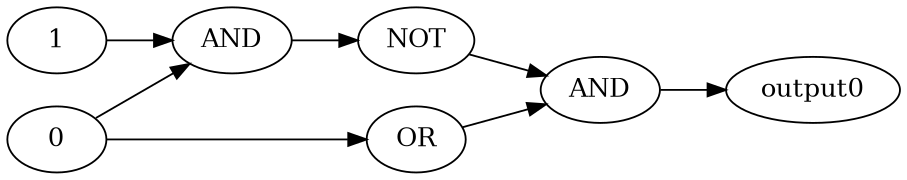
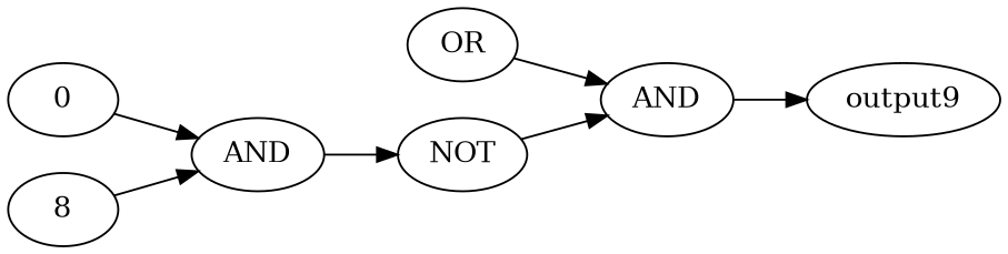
  digraph {
    rankdir=LR
    n1 [label=AND]
    n2 [label=NOT]
    0
    n4 [label=OR]
    n5 [label=AND]
-   1
-   output0
+   1 [label=8]
+   output0 [label=output9]
    n1 -> n2
    n2 -> n5
    0 -> n1
-   0 -> n4
    n4 -> n5
    n5 -> output0
    1 -> n1
  }
